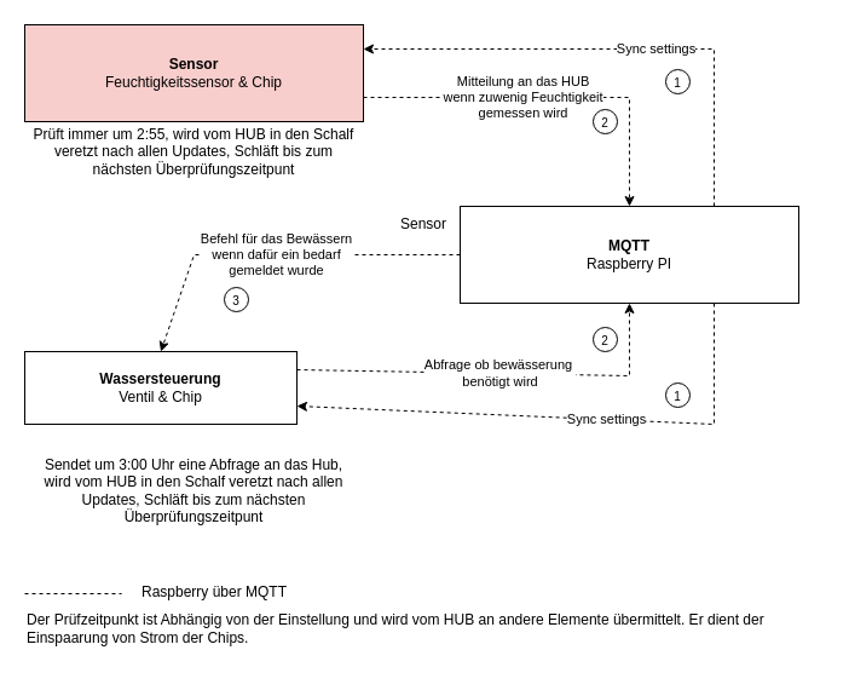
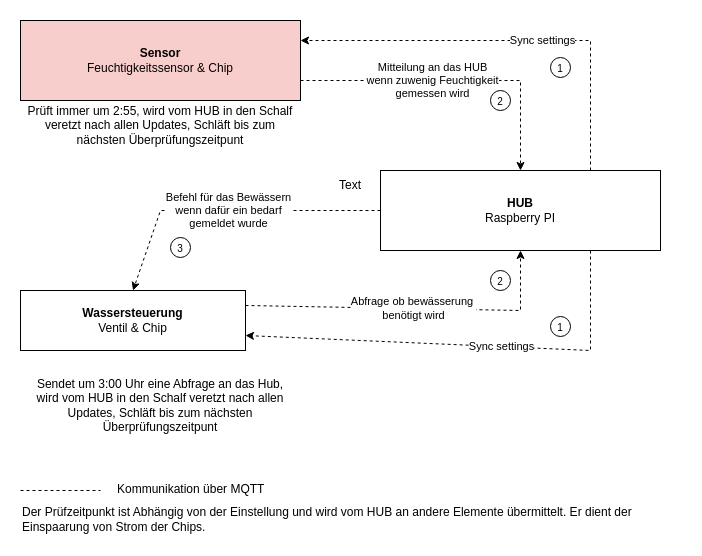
  <mxCell id="0" />
  <mxCell id="1" parent="0" />
  <mxCell id="2" value="&lt;b&gt;Sensor&lt;br&gt;&lt;/b&gt;Feuchtigkeitssensor &amp;amp; Chip" style="rounded=0;whiteSpace=wrap;html=1;fillColor=#f8cecc;" parent="1" vertex="1"><mxGeometry x="20" y="20" width="280" height="80" as="geometry" /></mxCell>
  <mxCell id="3" value="Mitteilung an das HUB&lt;br&gt;wenn zuwenig Feuchtigkeit&lt;br&gt;gemessen wird" style="endArrow=classic;html=1;rounded=0;exitX=1;exitY=0.75;exitDx=0;exitDy=0;entryX=0.5;entryY=0;entryDx=0;entryDy=0;dashed=1;" parent="1" source="2" target="4" edge="1"><mxGeometry x="-0.151" width="50" height="50" relative="1" as="geometry"><mxPoint x="330" y="170" as="sourcePoint" /><mxPoint x="520" y="140" as="targetPoint" /><Array as="points"><mxPoint x="520" y="80" /></Array><mxPoint as="offset" /></mxGeometry></mxCell>
- <mxCell id="4" value="&lt;b&gt;MQTT&lt;/b&gt;&lt;br&gt;Raspberry PI" style="rounded=0;whiteSpace=wrap;html=1;" parent="1" vertex="1"><mxGeometry x="380" y="170" width="280" height="80" as="geometry" /></mxCell>
+ <mxCell id="4" value="&lt;b&gt;HUB&lt;/b&gt;&lt;br&gt;Raspberry PI" style="rounded=0;whiteSpace=wrap;html=1;" parent="1" vertex="1"><mxGeometry x="380" y="170" width="280" height="80" as="geometry" /></mxCell>
  <mxCell id="5" value="Prüft immer um 2:55, wird vom HUB in den Schalf veretzt nach&amp;nbsp;allen Updates, Schläft bis zum nächsten Überprüfungszeitpunt" style="text;html=1;strokeColor=none;fillColor=none;align=center;verticalAlign=middle;whiteSpace=wrap;rounded=0;" parent="1" vertex="1"><mxGeometry x="20" y="100" width="280" height="50" as="geometry" /></mxCell>
  <mxCell id="6" value="&lt;b&gt;Wassersteuerung&lt;br&gt;&lt;/b&gt;Ventil &amp;amp; Chip" style="rounded=0;whiteSpace=wrap;html=1;" parent="1" vertex="1"><mxGeometry x="20" y="290" width="225" height="60" as="geometry" /></mxCell>
  <mxCell id="7" value="Abfrage ob bewässerung&amp;nbsp;&lt;br&gt;benötigt wird" style="endArrow=classic;html=1;rounded=0;exitX=1;exitY=0.25;exitDx=0;exitDy=0;entryX=0.5;entryY=1;entryDx=0;entryDy=0;dashed=1;" parent="1" source="6" target="4" edge="1"><mxGeometry width="50" height="50" relative="1" as="geometry"><mxPoint x="470" y="390" as="sourcePoint" /><mxPoint x="520" y="340" as="targetPoint" /><Array as="points"><mxPoint x="520" y="310" /></Array></mxGeometry></mxCell>
  <mxCell id="8" value="Befehl für das Bewässern&lt;br&gt;wenn dafür ein bedarf &lt;br&gt;gemeldet wurde" style="endArrow=classic;html=1;rounded=0;exitX=0;exitY=0.5;exitDx=0;exitDy=0;entryX=0.5;entryY=0;entryDx=0;entryDy=0;dashed=1;" parent="1" source="4" target="6" edge="1"><mxGeometry width="50" height="50" relative="1" as="geometry"><mxPoint x="310" y="340" as="sourcePoint" /><mxPoint x="530" y="260" as="targetPoint" /><Array as="points"><mxPoint x="160" y="210" /></Array></mxGeometry></mxCell>
- <mxCell id="9" value="Sensor" style="text;html=1;strokeColor=none;fillColor=none;align=center;verticalAlign=middle;whiteSpace=wrap;rounded=0;" parent="1" vertex="1"><mxGeometry x="320" y="170" width="60" height="30" as="geometry" /></mxCell>
+ <mxCell id="9" value="Text" style="text;html=1;strokeColor=none;fillColor=none;align=center;verticalAlign=middle;whiteSpace=wrap;rounded=0;" parent="1" vertex="1"><mxGeometry x="320" y="170" width="60" height="30" as="geometry" /></mxCell>
  <mxCell id="10" value="Sendet um 3:00 Uhr eine Abfrage an das Hub,&lt;br&gt;wird vom HUB in den Schalf veretzt nach&amp;nbsp;allen Updates, Schläft bis zum nächsten Überprüfungszeitpunt" style="text;html=1;strokeColor=none;fillColor=none;align=center;verticalAlign=middle;whiteSpace=wrap;rounded=0;" parent="1" vertex="1"><mxGeometry x="20" y="370" width="280" height="70" as="geometry" /></mxCell>
  <mxCell id="11" value="" style="endArrow=none;dashed=1;html=1;rounded=0;" parent="1" edge="1"><mxGeometry width="50" height="50" relative="1" as="geometry"><mxPoint x="20" y="490" as="sourcePoint" /><mxPoint x="100" y="490" as="targetPoint" /></mxGeometry></mxCell>
- <mxCell id="12" value="Raspberry über MQTT" style="text;html=1;strokeColor=none;fillColor=none;align=left;verticalAlign=middle;whiteSpace=wrap;rounded=0;" parent="1" vertex="1"><mxGeometry x="115" y="474" width="185" height="30" as="geometry" /></mxCell>
+ <mxCell id="12" value="Kommunikation über MQTT" style="text;html=1;strokeColor=none;fillColor=none;align=left;verticalAlign=middle;whiteSpace=wrap;rounded=0;" parent="1" vertex="1"><mxGeometry x="115" y="474" width="185" height="30" as="geometry" /></mxCell>
  <mxCell id="13" value="Der Prüfzeitpunkt ist Abhängig von der Einstellung und wird vom HUB an andere Elemente übermittelt. Er dient der Einspaarung von Strom der Chips." style="text;html=1;strokeColor=none;fillColor=none;align=left;verticalAlign=middle;whiteSpace=wrap;rounded=0;" parent="1" vertex="1"><mxGeometry x="20" y="504" width="660" height="30" as="geometry" /></mxCell>
  <mxCell id="14" value="Sync settings" style="endArrow=classic;html=1;rounded=0;exitX=0.75;exitY=0;exitDx=0;exitDy=0;entryX=1;entryY=0.25;entryDx=0;entryDy=0;dashed=1;" edge="1" parent="1" source="4" target="2"><mxGeometry x="-0.151" width="50" height="50" relative="1" as="geometry"><mxPoint x="310" y="70" as="sourcePoint" /><mxPoint x="530" y="180" as="targetPoint" /><Array as="points"><mxPoint x="590" y="40" /></Array><mxPoint as="offset" /></mxGeometry></mxCell>
  <mxCell id="15" value="Sync settings" style="endArrow=classic;html=1;rounded=0;exitX=0.75;exitY=1;exitDx=0;exitDy=0;entryX=1;entryY=0.75;entryDx=0;entryDy=0;dashed=1;" edge="1" parent="1" source="4" target="6"><mxGeometry x="-0.151" width="50" height="50" relative="1" as="geometry"><mxPoint x="600" y="180" as="sourcePoint" /><mxPoint x="310" y="50" as="targetPoint" /><Array as="points"><mxPoint x="590" y="350" /></Array><mxPoint as="offset" /></mxGeometry></mxCell>
  <mxCell id="16" value="1" style="text;html=1;strokeColor=default;fillColor=none;align=center;verticalAlign=middle;whiteSpace=wrap;rounded=1;arcSize=50;fontSize=10;spacing=0;spacingBottom=-2;" vertex="1" parent="1"><mxGeometry x="550" y="316" width="20" height="20" as="geometry" /></mxCell>
  <mxCell id="17" value="1" style="text;html=1;strokeColor=default;fillColor=none;align=center;verticalAlign=middle;whiteSpace=wrap;rounded=1;arcSize=50;fontSize=10;spacing=0;spacingBottom=-2;" vertex="1" parent="1"><mxGeometry x="550" y="57" width="20" height="20" as="geometry" /></mxCell>
  <mxCell id="18" value="2" style="text;html=1;strokeColor=default;fillColor=none;align=center;verticalAlign=middle;whiteSpace=wrap;rounded=1;arcSize=50;fontSize=10;spacing=0;spacingBottom=-2;" vertex="1" parent="1"><mxGeometry x="490" y="90" width="20" height="20" as="geometry" /></mxCell>
  <mxCell id="19" value="2" style="text;html=1;strokeColor=default;fillColor=none;align=center;verticalAlign=middle;whiteSpace=wrap;rounded=1;arcSize=50;fontSize=10;spacing=0;spacingBottom=-2;" vertex="1" parent="1"><mxGeometry x="490" y="270" width="20" height="20" as="geometry" /></mxCell>
- <mxCell id="20" value="3" style="text;html=1;strokeColor=default;fillColor=none;align=center;verticalAlign=middle;whiteSpace=wrap;rounded=1;arcSize=50;fontSize=10;spacing=0;spacingBottom=-2;" vertex="1" parent="1"><mxGeometry x="185" y="237" width="20" height="20" as="geometry" /></mxCell>
+ <mxCell id="20" value="3" style="text;html=1;strokeColor=default;fillColor=none;align=center;verticalAlign=middle;whiteSpace=wrap;rounded=1;arcSize=50;fontSize=10;spacing=0;spacingBottom=-2;" vertex="1" parent="1"><mxGeometry x="170" y="237" width="20" height="20" as="geometry" /></mxCell>
